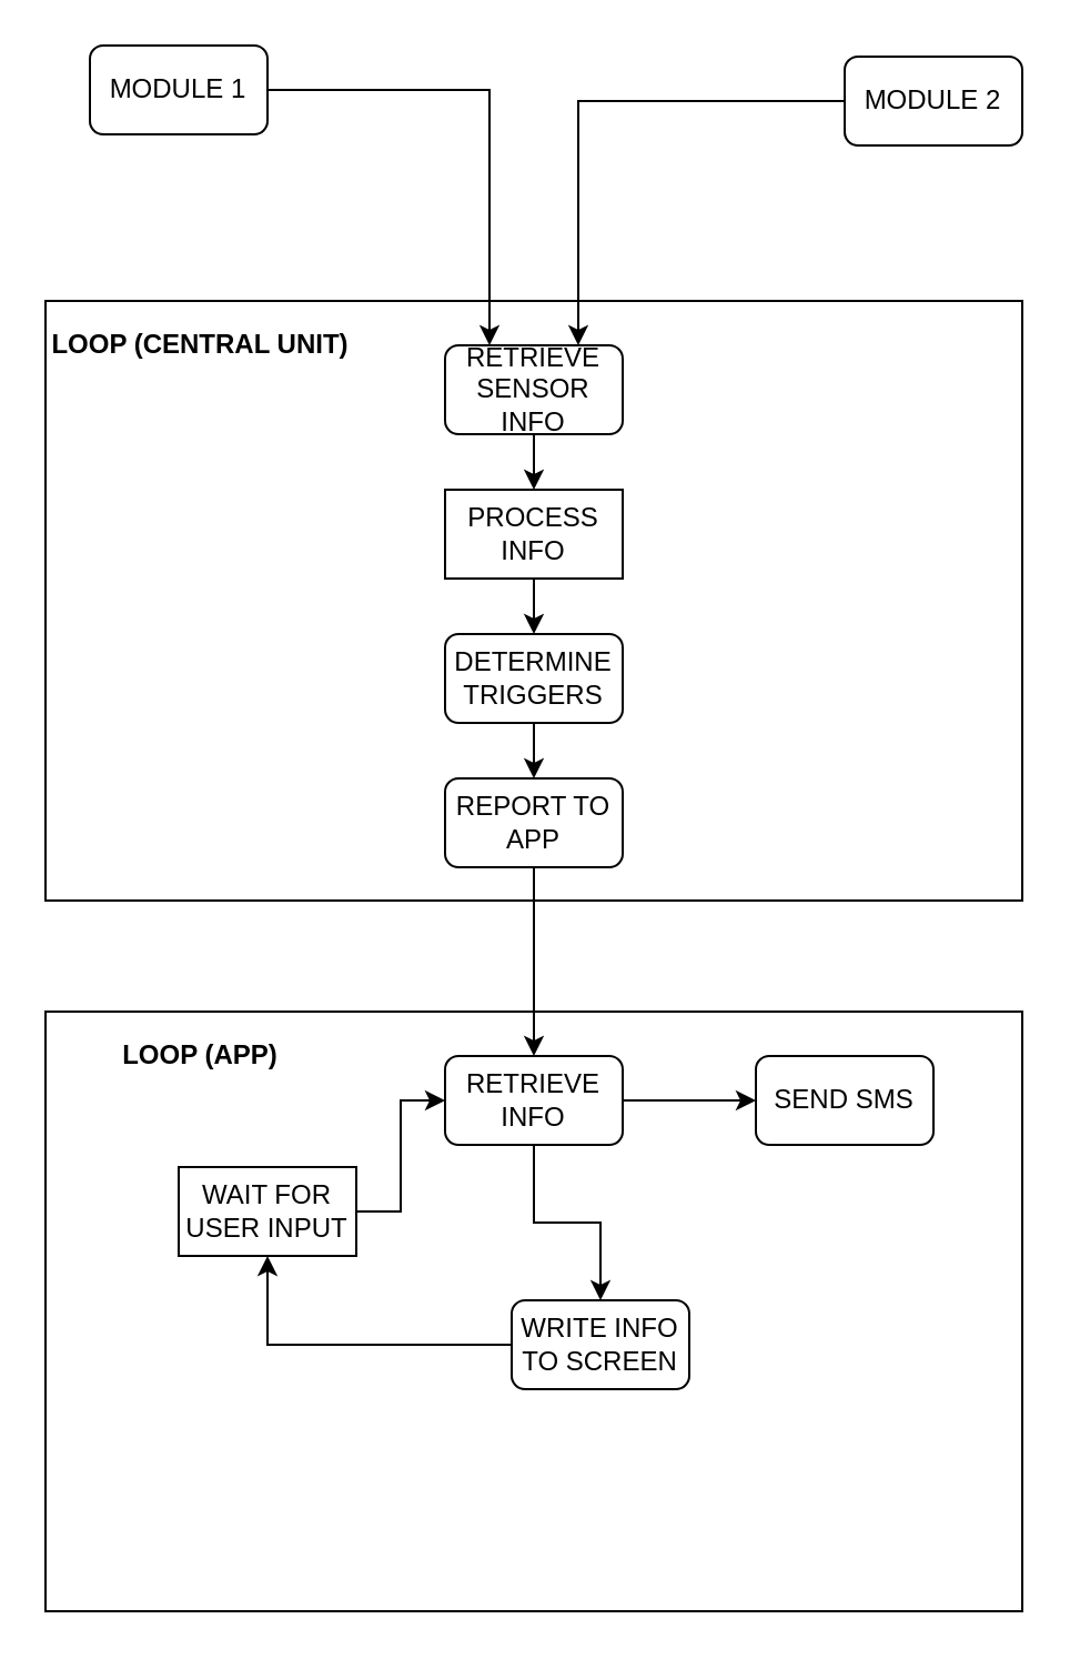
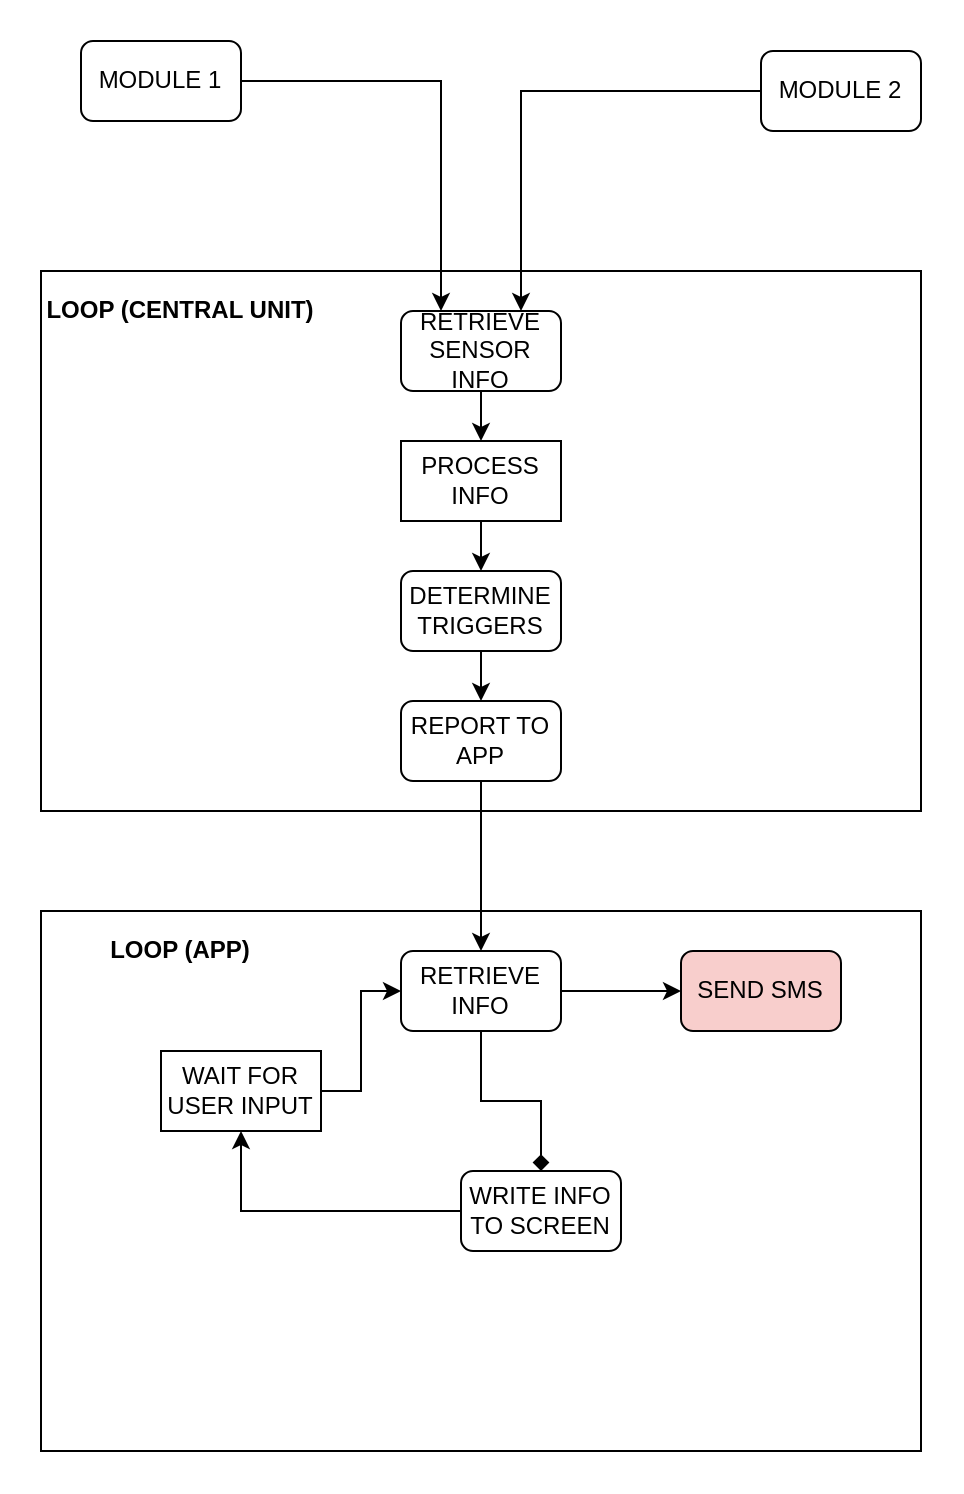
  <mxCell id="0" />
  <mxCell id="1" parent="0" />
  <mxCell id="2" value="" style="rounded=0;whiteSpace=wrap;html=1;" vertex="1" parent="1"><mxGeometry x="20" y="455" width="440" height="270" as="geometry" /></mxCell>
  <mxCell id="3" value="" style="rounded=0;whiteSpace=wrap;html=1;" vertex="1" parent="1"><mxGeometry x="20" y="135" width="440" height="270" as="geometry" /></mxCell>
  <mxCell id="4" style="edgeStyle=orthogonalEdgeStyle;rounded=0;orthogonalLoop=1;jettySize=auto;html=1;entryX=0.25;entryY=0;entryDx=0;entryDy=0;" edge="1" parent="1" source="5" target="12"><mxGeometry relative="1" as="geometry"><mxPoint x="160" y="295" as="targetPoint" /></mxGeometry></mxCell>
  <mxCell id="5" value="MODULE 1" style="rounded=1;whiteSpace=wrap;html=1;" vertex="1" parent="1"><mxGeometry x="40" y="20" width="80" height="40" as="geometry" /></mxCell>
  <mxCell id="6" style="edgeStyle=orthogonalEdgeStyle;rounded=0;orthogonalLoop=1;jettySize=auto;html=1;entryX=0.75;entryY=0;entryDx=0;entryDy=0;" edge="1" parent="1" source="7" target="12"><mxGeometry relative="1" as="geometry" /></mxCell>
  <mxCell id="7" value="&lt;div&gt;MODULE 2&lt;/div&gt;" style="rounded=1;whiteSpace=wrap;html=1;" vertex="1" parent="1"><mxGeometry x="380" y="25" width="80" height="40" as="geometry" /></mxCell>
  <mxCell id="8" value="&lt;b&gt;LOOP (CENTRAL UNIT)&lt;br&gt;&lt;/b&gt;" style="text;html=1;strokeColor=none;fillColor=none;align=center;verticalAlign=middle;whiteSpace=wrap;rounded=0;" vertex="1" parent="1"><mxGeometry x="20" y="135" width="140" height="40" as="geometry" /></mxCell>
  <mxCell id="9" style="edgeStyle=orthogonalEdgeStyle;rounded=0;orthogonalLoop=1;jettySize=auto;html=1;entryX=0.5;entryY=0;entryDx=0;entryDy=0;" edge="1" parent="1" source="10" target="22"><mxGeometry relative="1" as="geometry" /></mxCell>
  <mxCell id="10" value="REPORT TO APP" style="rounded=1;whiteSpace=wrap;html=1;" vertex="1" parent="1"><mxGeometry x="200" y="350" width="80" height="40" as="geometry" /></mxCell>
  <mxCell id="11" style="edgeStyle=orthogonalEdgeStyle;rounded=0;orthogonalLoop=1;jettySize=auto;html=1;" edge="1" parent="1" source="12" target="14"><mxGeometry relative="1" as="geometry" /></mxCell>
  <mxCell id="12" value="RETRIEVE SENSOR INFO" style="rounded=1;whiteSpace=wrap;html=1;" vertex="1" parent="1"><mxGeometry x="200" y="155" width="80" height="40" as="geometry" /></mxCell>
  <mxCell id="13" style="edgeStyle=orthogonalEdgeStyle;rounded=0;orthogonalLoop=1;jettySize=auto;html=1;" edge="1" parent="1" source="14" target="16"><mxGeometry relative="1" as="geometry" /></mxCell>
  <mxCell id="14" value="&lt;div&gt;PROCESS INFO&lt;br&gt;&lt;/div&gt;" style="whiteSpace=wrap;html=1;rounded=0;" vertex="1" parent="1"><mxGeometry x="200" y="220" width="80" height="40" as="geometry" /></mxCell>
  <mxCell id="15" style="edgeStyle=orthogonalEdgeStyle;rounded=0;orthogonalLoop=1;jettySize=auto;html=1;" edge="1" parent="1" source="16" target="10"><mxGeometry relative="1" as="geometry" /></mxCell>
  <mxCell id="16" value="DETERMINE TRIGGERS" style="rounded=1;whiteSpace=wrap;html=1;" vertex="1" parent="1"><mxGeometry x="200" y="285" width="80" height="40" as="geometry" /></mxCell>
  <mxCell id="17" value="&lt;b&gt;LOOP (APP)&lt;br&gt;&lt;/b&gt;" style="text;html=1;strokeColor=none;fillColor=none;align=center;verticalAlign=middle;whiteSpace=wrap;rounded=0;" vertex="1" parent="1"><mxGeometry x="20" y="455" width="140" height="40" as="geometry" /></mxCell>
  <mxCell id="18" style="edgeStyle=orthogonalEdgeStyle;rounded=0;orthogonalLoop=1;jettySize=auto;html=1;entryX=0;entryY=0.5;entryDx=0;entryDy=0;" edge="1" parent="1" source="19" target="22"><mxGeometry relative="1" as="geometry" /></mxCell>
  <mxCell id="19" value="WAIT FOR USER INPUT" style="whiteSpace=wrap;html=1;rounded=0;" vertex="1" parent="1"><mxGeometry x="80" y="525" width="80" height="40" as="geometry" /></mxCell>
- <mxCell id="20" style="edgeStyle=orthogonalEdgeStyle;rounded=0;orthogonalLoop=1;jettySize=auto;html=1;" edge="1" parent="1" source="22" target="24"><mxGeometry relative="1" as="geometry" /></mxCell>
+ <mxCell id="20" style="edgeStyle=orthogonalEdgeStyle;rounded=0;orthogonalLoop=1;jettySize=auto;html=1;endArrow=diamond;" edge="1" parent="1" source="22" target="24"><mxGeometry relative="1" as="geometry" /></mxCell>
  <mxCell id="21" style="edgeStyle=orthogonalEdgeStyle;rounded=0;orthogonalLoop=1;jettySize=auto;html=1;" edge="1" parent="1" source="22" target="25"><mxGeometry relative="1" as="geometry" /></mxCell>
  <mxCell id="22" value="RETRIEVE INFO" style="rounded=1;whiteSpace=wrap;html=1;" vertex="1" parent="1"><mxGeometry x="200" y="475" width="80" height="40" as="geometry" /></mxCell>
  <mxCell id="23" style="edgeStyle=orthogonalEdgeStyle;rounded=0;orthogonalLoop=1;jettySize=auto;html=1;entryX=0.5;entryY=1;entryDx=0;entryDy=0;" edge="1" parent="1" source="24" target="19"><mxGeometry relative="1" as="geometry" /></mxCell>
  <mxCell id="24" value="WRITE INFO TO SCREEN" style="rounded=1;whiteSpace=wrap;html=1;" vertex="1" parent="1"><mxGeometry x="230" y="585" width="80" height="40" as="geometry" /></mxCell>
- <mxCell id="25" value="SEND SMS" style="rounded=1;whiteSpace=wrap;html=1;" vertex="1" parent="1"><mxGeometry x="340" y="475" width="80" height="40" as="geometry" /></mxCell>
+ <mxCell id="25" value="SEND SMS" style="rounded=1;whiteSpace=wrap;html=1;fillColor=#f8cecc;" vertex="1" parent="1"><mxGeometry x="340" y="475" width="80" height="40" as="geometry" /></mxCell>
